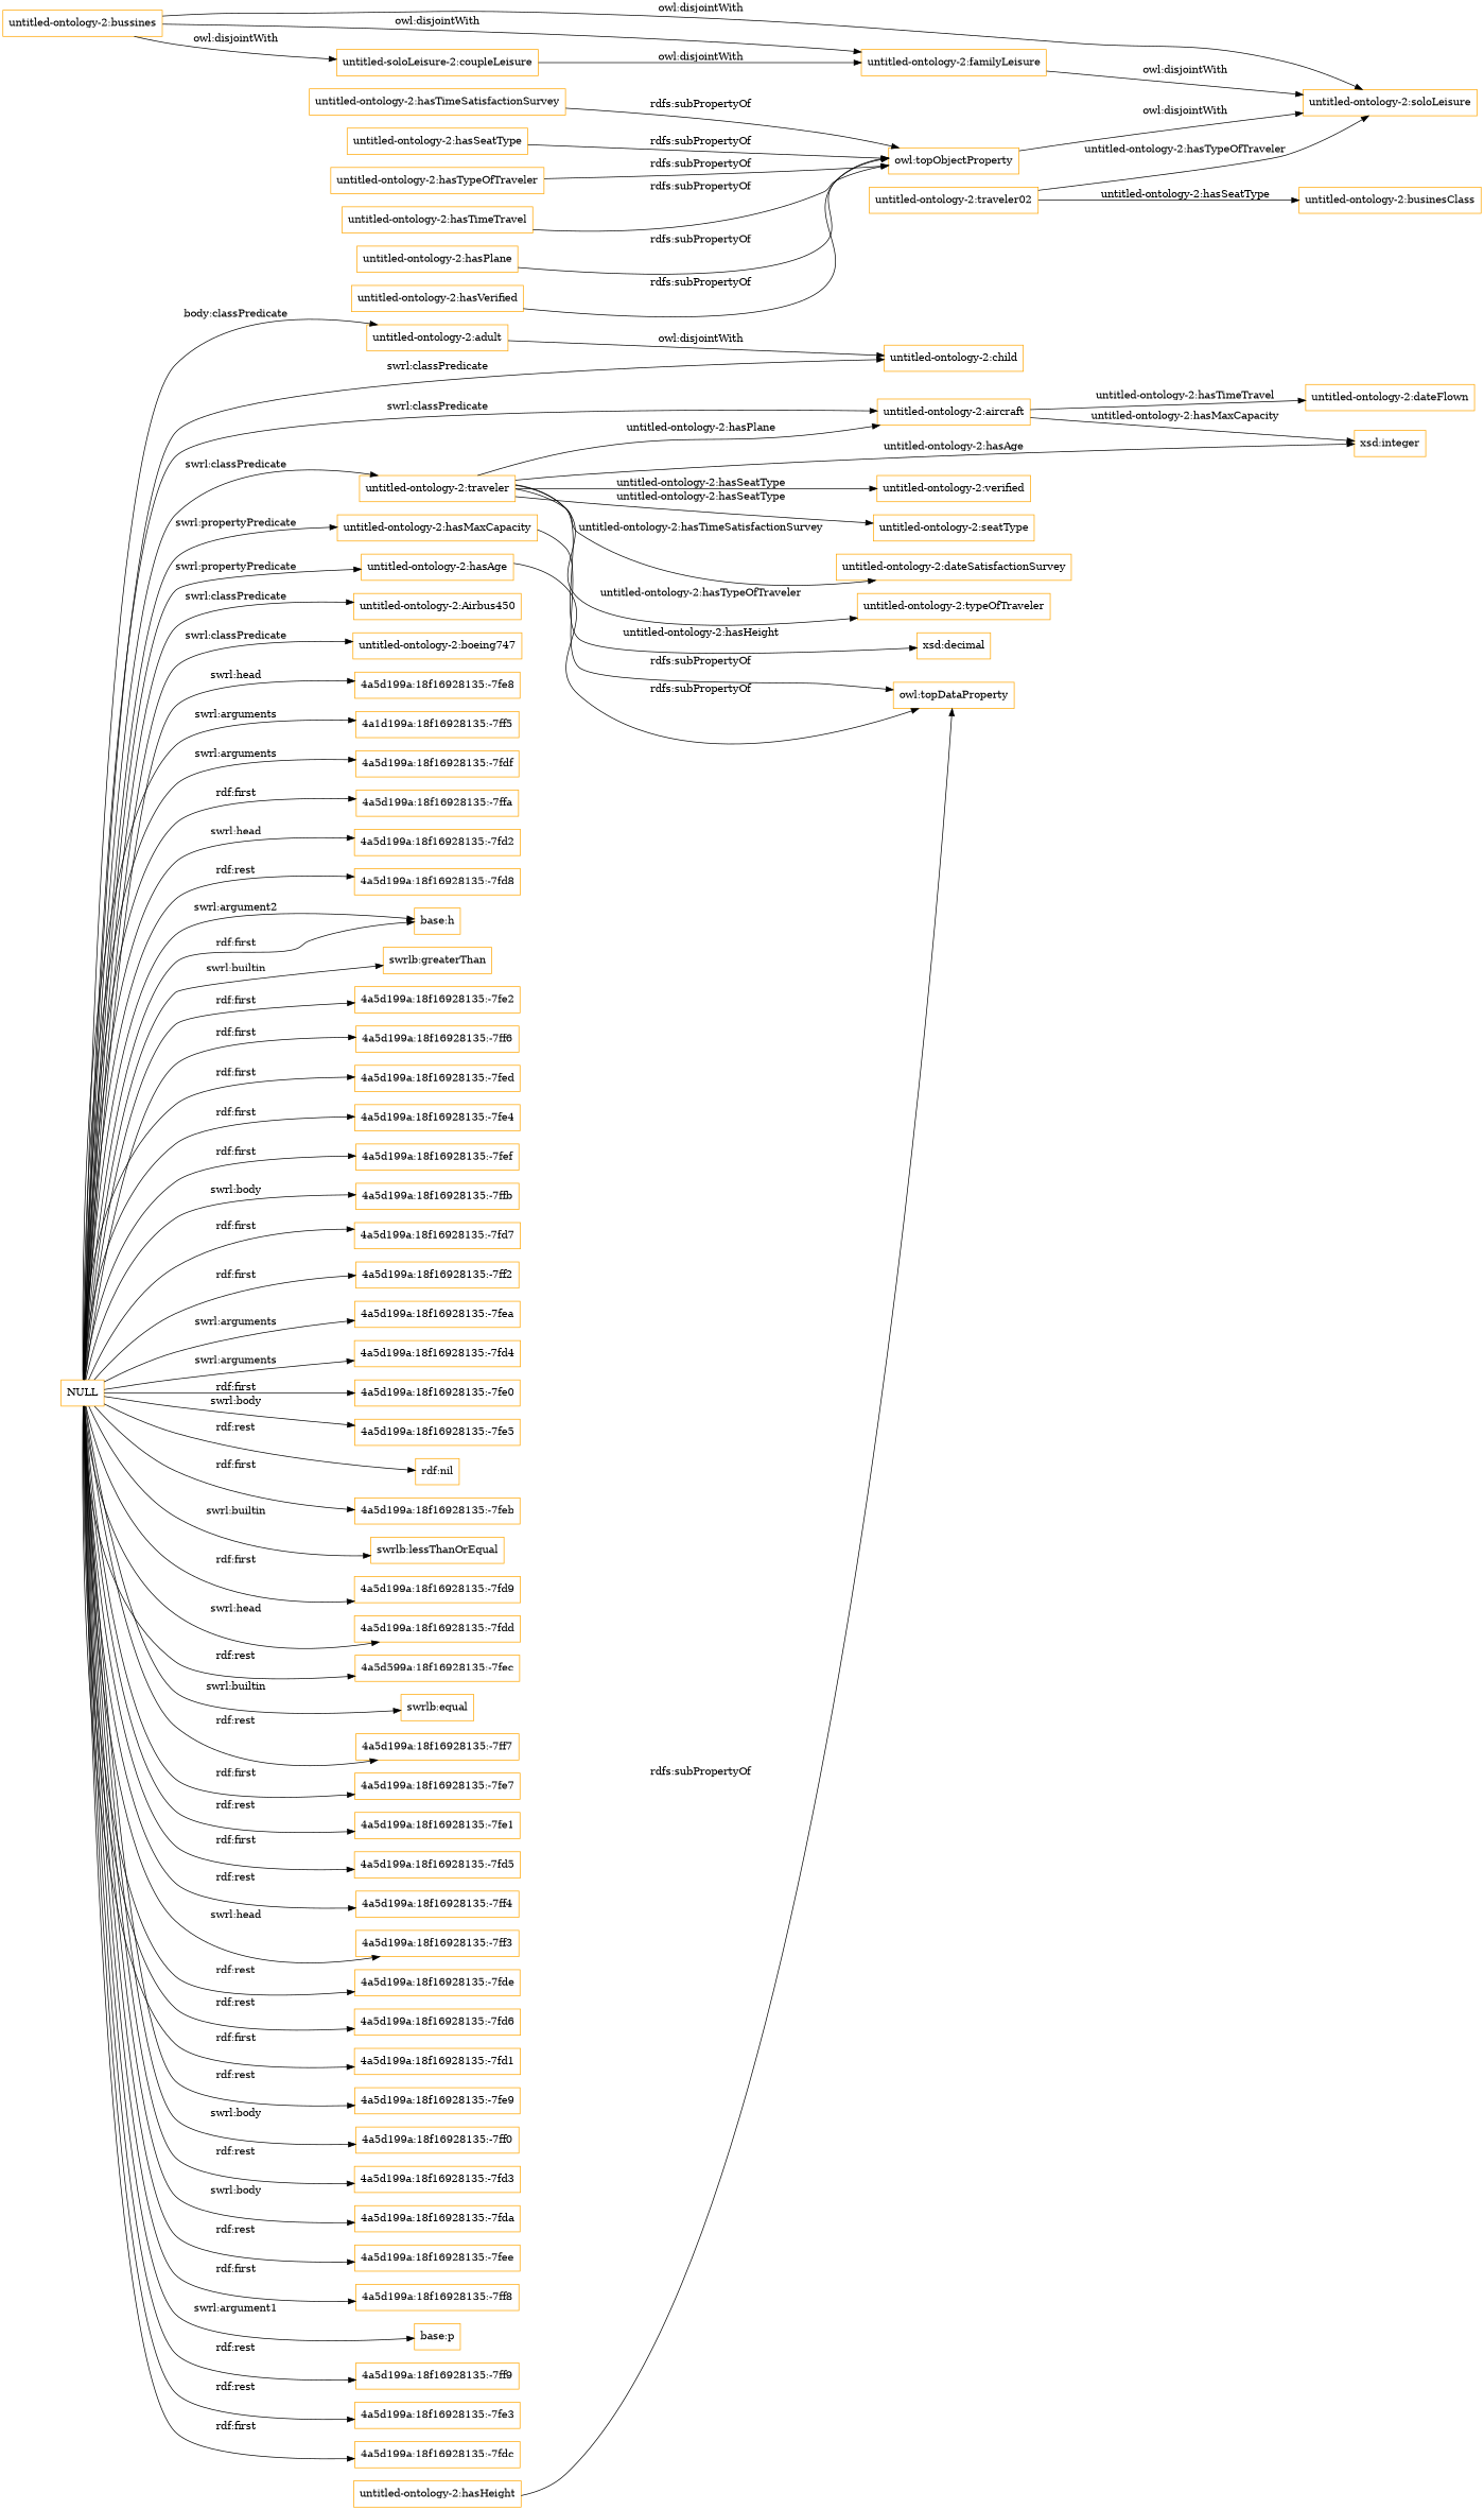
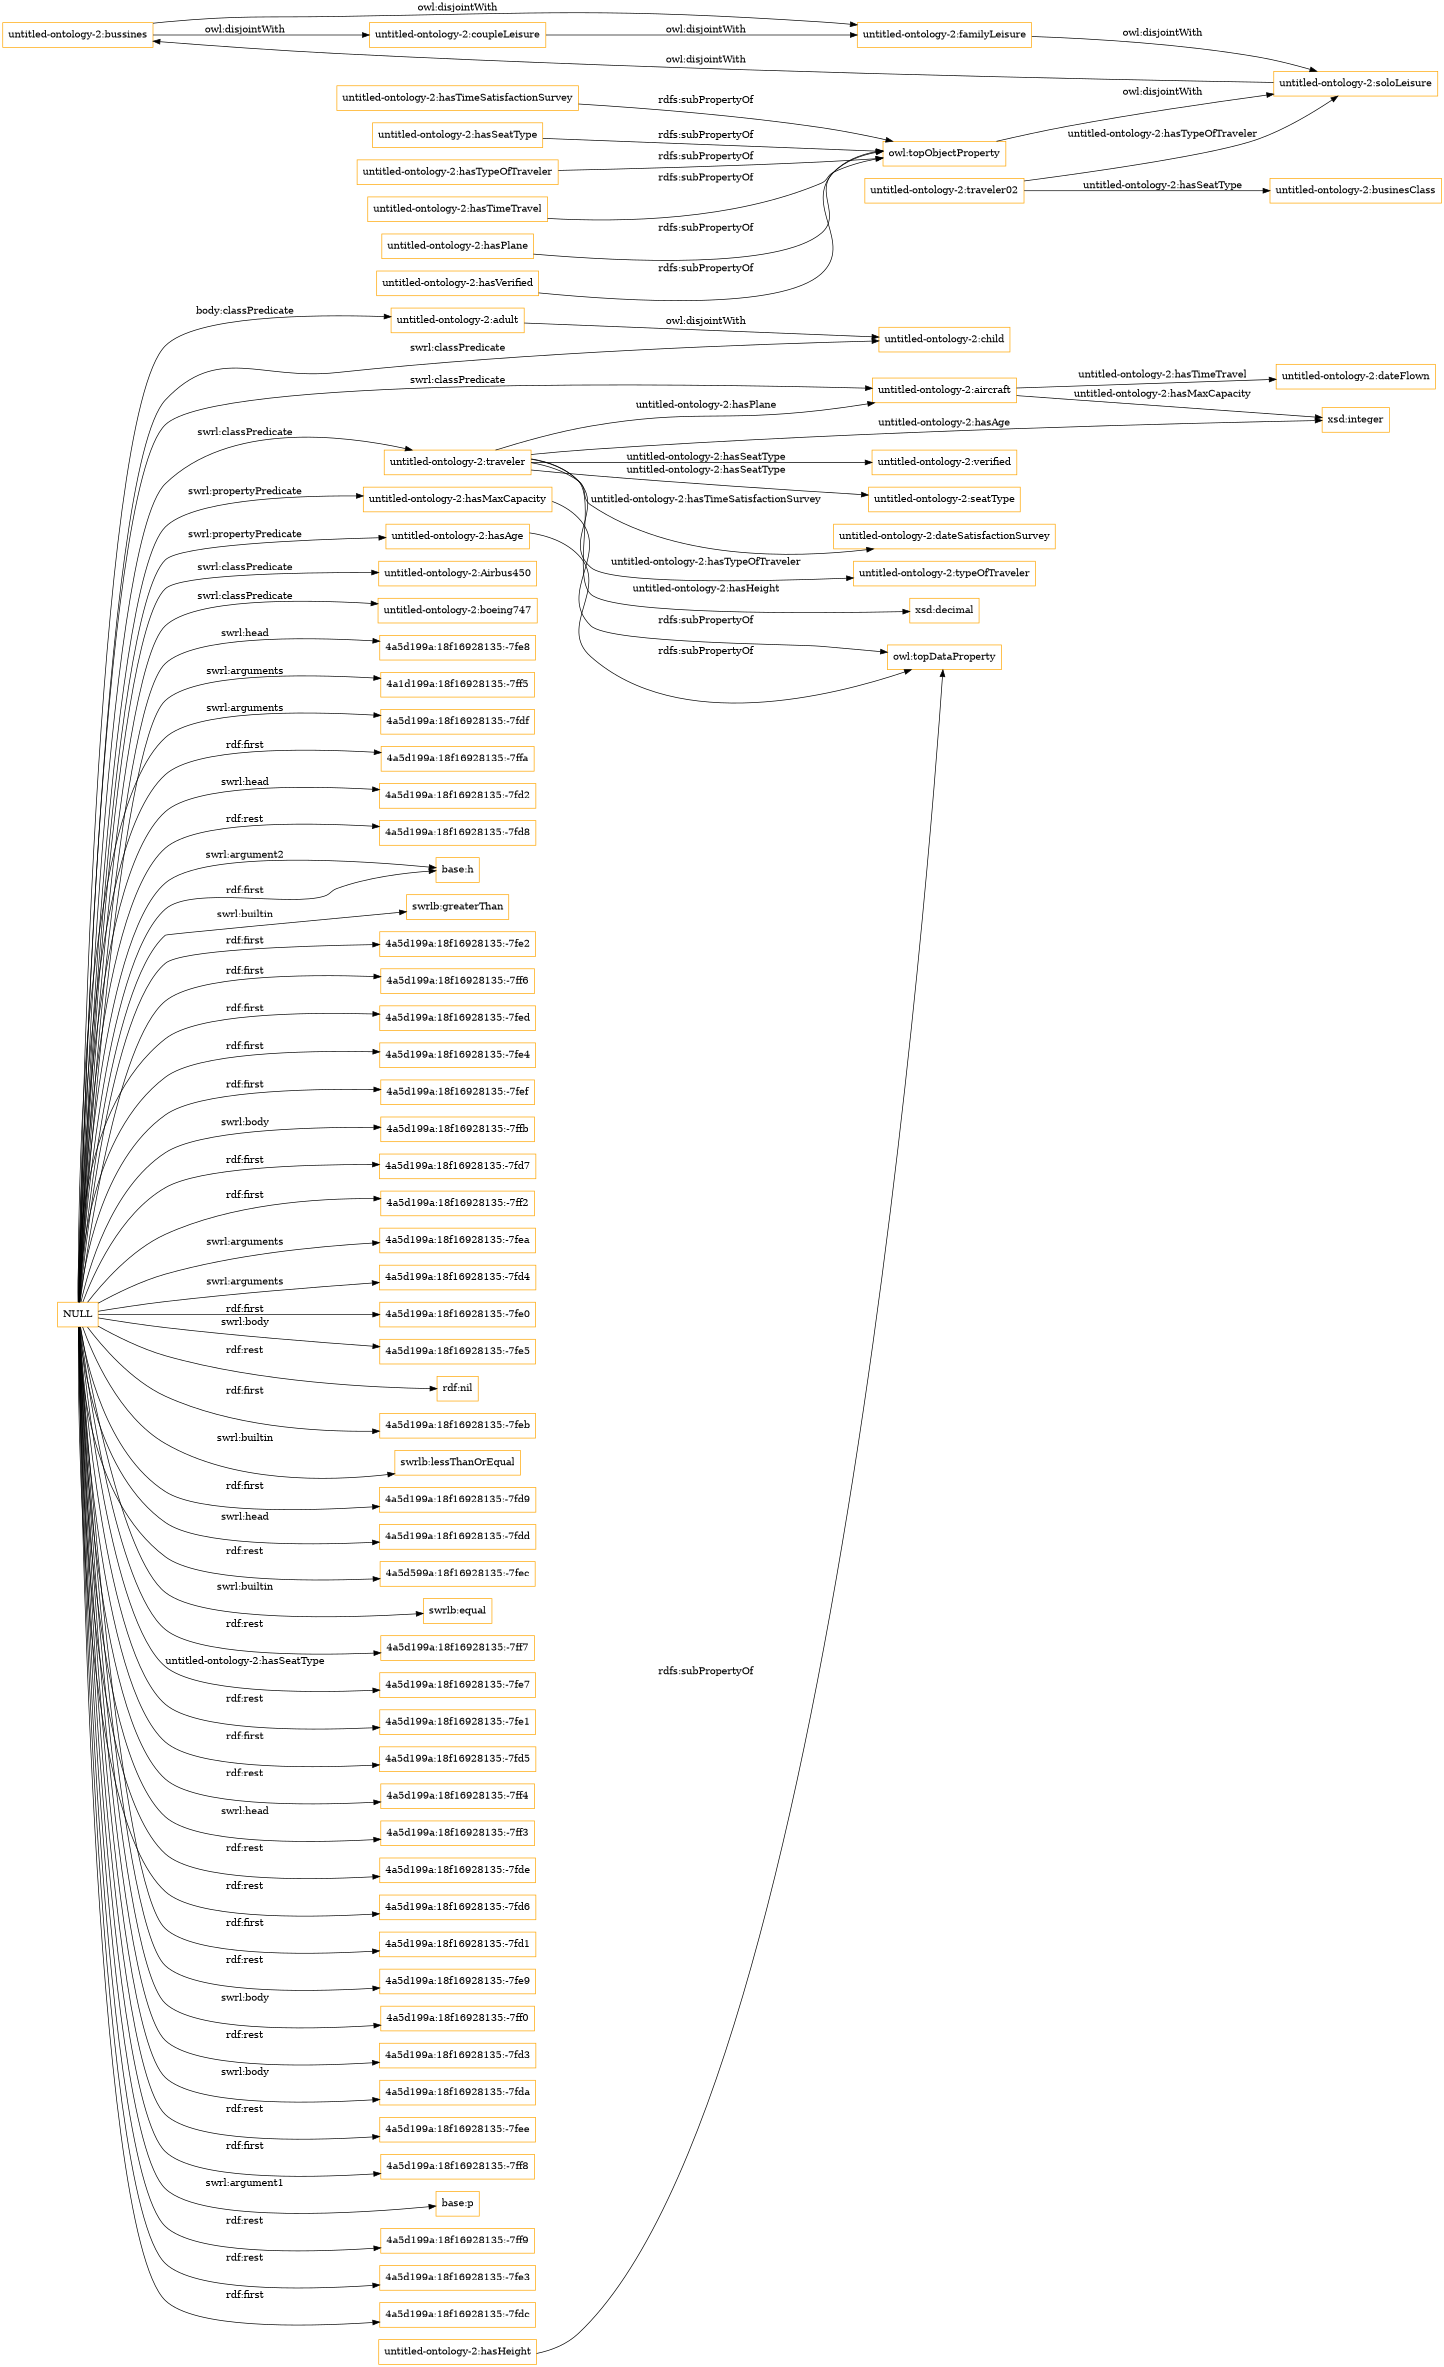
  digraph {
    rankdir=LR
    node [color=orange shape=rectangle]
    "untitled-ontology-2:adult"
    "untitled-ontology-2:child"
    "untitled-ontology-2:bussines"
    "untitled-ontology-2:soloLeisure"
    "untitled-ontology-2:familyLeisure"
-   "untitled-ontology-2:coupleLeisure" [label="untitled-soloLeisure-2:coupleLeisure"]
+   "untitled-ontology-2:coupleLeisure"
    "untitled-ontology-2:aircraft"
    "untitled-ontology-2:dateFlown"
    "xsd:integer"
    "untitled-ontology-2:traveler"
    "untitled-ontology-2:verified"
    "untitled-ontology-2:seatType"
    "untitled-ontology-2:dateSatisfactionSurvey"
    "untitled-ontology-2:typeOfTraveler"
    "xsd:decimal"
    "untitled-ontology-2:hasHeight"
    "owl:topDataProperty"
    "untitled-ontology-2:hasMaxCapacity"
    "untitled-ontology-2:hasTimeSatisfactionSurvey"
    "owl:topObjectProperty"
    "untitled-ontology-2:hasSeatType"
    "untitled-ontology-2:hasAge"
    "untitled-ontology-2:hasTypeOfTraveler"
    "untitled-ontology-2:hasTimeTravel"
    "untitled-ontology-2:hasPlane"
    NULL
    n27 [label="untitled-ontology-2:Airbus450"]
    "untitled-ontology-2:boeing747"
    "4a5d199a:18f16928135:-7fe8"
    n30 [label="4a1d199a:18f16928135:-7ff5"]
    "4a5d199a:18f16928135:-7fdf"
    "4a5d199a:18f16928135:-7ffa"
    "4a5d199a:18f16928135:-7fd2"
    "4a5d199a:18f16928135:-7fd8"
    "base:h"
    "swrlb:greaterThan"
    "4a5d199a:18f16928135:-7fe2"
    "4a5d199a:18f16928135:-7ff6"
    "4a5d199a:18f16928135:-7fed"
    "4a5d199a:18f16928135:-7fe4"
    "4a5d199a:18f16928135:-7fef"
    "4a5d199a:18f16928135:-7ffb"
    "4a5d199a:18f16928135:-7fd7"
    "4a5d199a:18f16928135:-7ff2"
    "4a5d199a:18f16928135:-7fea"
    "4a5d199a:18f16928135:-7fd4"
    "4a5d199a:18f16928135:-7fe0"
    "4a5d199a:18f16928135:-7fe5"
    "rdf:nil"
    "4a5d199a:18f16928135:-7feb"
    "swrlb:lessThanOrEqual"
    "4a5d199a:18f16928135:-7fd9"
    "4a5d199a:18f16928135:-7fdd"
    n54 [label="4a5d599a:18f16928135:-7fec"]
    "swrlb:equal"
    "4a5d199a:18f16928135:-7ff7"
    "4a5d199a:18f16928135:-7fe7"
    "4a5d199a:18f16928135:-7fe1"
    "4a5d199a:18f16928135:-7fd5"
    "4a5d199a:18f16928135:-7ff4"
    "4a5d199a:18f16928135:-7ff3"
    "4a5d199a:18f16928135:-7fde"
    "4a5d199a:18f16928135:-7fd6"
    "4a5d199a:18f16928135:-7fd1"
    "4a5d199a:18f16928135:-7fe9"
    "4a5d199a:18f16928135:-7ff0"
    "4a5d199a:18f16928135:-7fd3"
    "4a5d199a:18f16928135:-7fda"
    "4a5d199a:18f16928135:-7fee"
    "4a5d199a:18f16928135:-7ff8"
    "base:p"
    "4a5d199a:18f16928135:-7ff9"
    "4a5d199a:18f16928135:-7fe3"
    "4a5d199a:18f16928135:-7fdc"
    "untitled-ontology-2:hasVerified"
    "untitled-ontology-2:traveler02"
    "untitled-ontology-2:businesClass"
    "untitled-ontology-2:adult" -> "untitled-ontology-2:child" [label="owl:disjointWith"]
-   "untitled-ontology-2:bussines" -> "untitled-ontology-2:soloLeisure" [label="owl:disjointWith"]
+   "untitled-ontology-2:soloLeisure" -> "untitled-ontology-2:bussines" [label="owl:disjointWith"]
    "untitled-ontology-2:bussines" -> "untitled-ontology-2:familyLeisure" [label="owl:disjointWith"]
    "untitled-ontology-2:bussines" -> "untitled-ontology-2:coupleLeisure" [label="owl:disjointWith"]
    "untitled-ontology-2:familyLeisure" -> "untitled-ontology-2:soloLeisure" [label="owl:disjointWith"]
    "untitled-ontology-2:coupleLeisure" -> "untitled-ontology-2:familyLeisure" [label="owl:disjointWith"]
    "untitled-ontology-2:aircraft" -> "untitled-ontology-2:dateFlown" [label="untitled-ontology-2:hasTimeTravel"]
    "untitled-ontology-2:aircraft" -> "xsd:integer" [label="untitled-ontology-2:hasMaxCapacity"]
    "untitled-ontology-2:traveler" -> "untitled-ontology-2:aircraft" [label="untitled-ontology-2:hasPlane"]
    "untitled-ontology-2:traveler" -> "xsd:integer" [label="untitled-ontology-2:hasAge"]
    "untitled-ontology-2:traveler" -> "untitled-ontology-2:verified" [label="untitled-ontology-2:hasSeatType"]
    "untitled-ontology-2:traveler" -> "untitled-ontology-2:seatType" [label="untitled-ontology-2:hasSeatType"]
    "untitled-ontology-2:traveler" -> "untitled-ontology-2:dateSatisfactionSurvey" [label="untitled-ontology-2:hasTimeSatisfactionSurvey"]
    "untitled-ontology-2:traveler" -> "untitled-ontology-2:typeOfTraveler" [label="untitled-ontology-2:hasTypeOfTraveler"]
    "untitled-ontology-2:traveler" -> "xsd:decimal" [label="untitled-ontology-2:hasHeight"]
    "untitled-ontology-2:hasHeight" -> "owl:topDataProperty" [label="rdfs:subPropertyOf"]
    "untitled-ontology-2:hasMaxCapacity" -> "owl:topDataProperty" [label="rdfs:subPropertyOf"]
    "untitled-ontology-2:hasTimeSatisfactionSurvey" -> "owl:topObjectProperty" [label="rdfs:subPropertyOf"]
    "owl:topObjectProperty" -> "untitled-ontology-2:soloLeisure" [label="owl:disjointWith"]
    "untitled-ontology-2:hasSeatType" -> "owl:topObjectProperty" [label="rdfs:subPropertyOf"]
    "untitled-ontology-2:hasAge" -> "owl:topDataProperty" [label="rdfs:subPropertyOf"]
    "untitled-ontology-2:hasTypeOfTraveler" -> "owl:topObjectProperty" [label="rdfs:subPropertyOf"]
    "untitled-ontology-2:hasTimeTravel" -> "owl:topObjectProperty" [label="rdfs:subPropertyOf"]
    "untitled-ontology-2:hasPlane" -> "owl:topObjectProperty" [label="rdfs:subPropertyOf"]
    NULL -> "untitled-ontology-2:adult" [label="body:classPredicate"]
    NULL -> "untitled-ontology-2:child" [label="swrl:classPredicate"]
    NULL -> "untitled-ontology-2:aircraft" [label="swrl:classPredicate"]
    NULL -> "untitled-ontology-2:traveler" [label="swrl:classPredicate"]
    NULL -> "untitled-ontology-2:hasMaxCapacity" [label="swrl:propertyPredicate"]
    NULL -> "untitled-ontology-2:hasAge" [label="swrl:propertyPredicate"]
    NULL -> n27 [label="swrl:classPredicate"]
    NULL -> "untitled-ontology-2:boeing747" [label="swrl:classPredicate"]
    NULL -> "4a5d199a:18f16928135:-7fe8" [label="swrl:head"]
    NULL -> n30 [label="swrl:arguments"]
    NULL -> "4a5d199a:18f16928135:-7fdf" [label="swrl:arguments"]
    NULL -> "4a5d199a:18f16928135:-7ffa" [label="rdf:first"]
    NULL -> "4a5d199a:18f16928135:-7fd2" [label="swrl:head"]
    NULL -> "4a5d199a:18f16928135:-7fd8" [label="rdf:rest"]
    NULL -> "base:h" [label="swrl:argument2"]
    NULL -> "base:h" [label="rdf:first"]
    NULL -> "swrlb:greaterThan" [label="swrl:builtin"]
    NULL -> "4a5d199a:18f16928135:-7fe2" [label="rdf:first"]
    NULL -> "4a5d199a:18f16928135:-7ff6" [label="rdf:first"]
    NULL -> "4a5d199a:18f16928135:-7fed" [label="rdf:first"]
    NULL -> "4a5d199a:18f16928135:-7fe4" [label="rdf:first"]
    NULL -> "4a5d199a:18f16928135:-7fef" [label="rdf:first"]
    NULL -> "4a5d199a:18f16928135:-7ffb" [label="swrl:body"]
    NULL -> "4a5d199a:18f16928135:-7fd7" [label="rdf:first"]
    NULL -> "4a5d199a:18f16928135:-7ff2" [label="rdf:first"]
    NULL -> "4a5d199a:18f16928135:-7fea" [label="swrl:arguments"]
    NULL -> "4a5d199a:18f16928135:-7fd4" [label="swrl:arguments"]
    NULL -> "4a5d199a:18f16928135:-7fe0" [label="rdf:first"]
    NULL -> "4a5d199a:18f16928135:-7fe5" [label="swrl:body"]
    NULL -> "rdf:nil" [label="rdf:rest"]
    NULL -> "4a5d199a:18f16928135:-7feb" [label="rdf:first"]
    NULL -> "swrlb:lessThanOrEqual" [label="swrl:builtin"]
    NULL -> "4a5d199a:18f16928135:-7fd9" [label="rdf:first"]
    NULL -> "4a5d199a:18f16928135:-7fdd" [label="swrl:head"]
    NULL -> n54 [label="rdf:rest"]
    NULL -> "swrlb:equal" [label="swrl:builtin"]
    NULL -> "4a5d199a:18f16928135:-7ff7" [label="rdf:rest"]
-   NULL -> "4a5d199a:18f16928135:-7fe7" [label="rdf:first"]
+   NULL -> "4a5d199a:18f16928135:-7fe7" [label="untitled-ontology-2:hasSeatType"]
    NULL -> "4a5d199a:18f16928135:-7fe1" [label="rdf:rest"]
    NULL -> "4a5d199a:18f16928135:-7fd5" [label="rdf:first"]
    NULL -> "4a5d199a:18f16928135:-7ff4" [label="rdf:rest"]
    NULL -> "4a5d199a:18f16928135:-7ff3" [label="swrl:head"]
    NULL -> "4a5d199a:18f16928135:-7fde" [label="rdf:rest"]
    NULL -> "4a5d199a:18f16928135:-7fd6" [label="rdf:rest"]
    NULL -> "4a5d199a:18f16928135:-7fd1" [label="rdf:first"]
    NULL -> "4a5d199a:18f16928135:-7fe9" [label="rdf:rest"]
    NULL -> "4a5d199a:18f16928135:-7ff0" [label="swrl:body"]
    NULL -> "4a5d199a:18f16928135:-7fd3" [label="rdf:rest"]
    NULL -> "4a5d199a:18f16928135:-7fda" [label="swrl:body"]
    NULL -> "4a5d199a:18f16928135:-7fee" [label="rdf:rest"]
    NULL -> "4a5d199a:18f16928135:-7ff8" [label="rdf:first"]
    NULL -> "base:p" [label="swrl:argument1"]
    NULL -> "4a5d199a:18f16928135:-7ff9" [label="rdf:rest"]
    NULL -> "4a5d199a:18f16928135:-7fe3" [label="rdf:rest"]
    NULL -> "4a5d199a:18f16928135:-7fdc" [label="rdf:first"]
    "untitled-ontology-2:hasVerified" -> "owl:topObjectProperty" [label="rdfs:subPropertyOf"]
    "untitled-ontology-2:traveler02" -> "untitled-ontology-2:soloLeisure" [label="untitled-ontology-2:hasTypeOfTraveler"]
    "untitled-ontology-2:traveler02" -> "untitled-ontology-2:businesClass" [label="untitled-ontology-2:hasSeatType"]
  }
